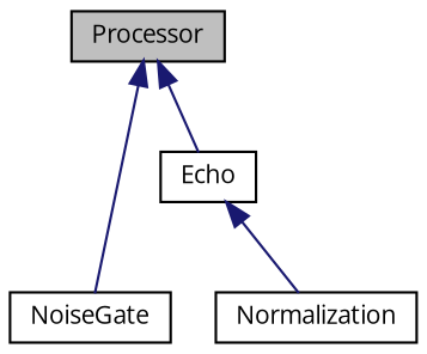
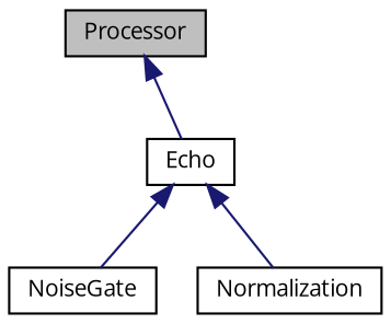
  digraph {
    fontname="Open Sans"
    node [color=black fillcolor=white fontname="Open Sans" fontsize=10 shape=record style=filled]
    edge [color=midnightblue dir=back fontname="Open Sans" fontsize=10 labelfontname=Helvetica labelfontsize=10 style=solid]
    n1 [fillcolor=grey75 fontcolor=black height=0.2 label=Processor width=0.4]
    n2 [height=0.2 label=Echo width=0.4]
    n3 [height=0.2 label=NoiseGate width=0.4]
    n4 [height=0.2 label=Normalization width=0.4]
    n1 -> n2
-   n1 -> n3
+   n2 -> n3
    n2 -> n4
  }
